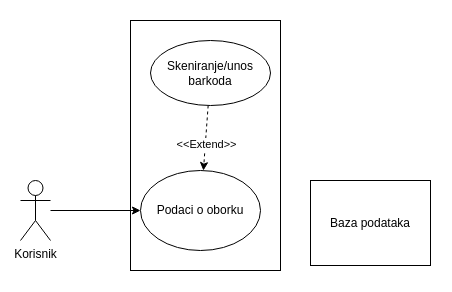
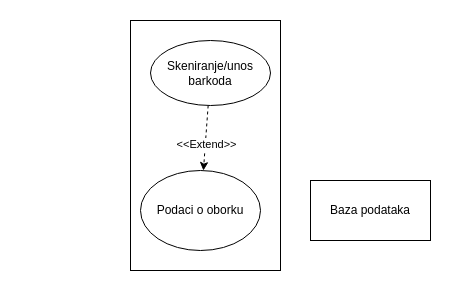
  <mxCell id="0" />
  <mxCell id="1" parent="0" />
  <mxCell id="2" value="" style="rounded=0;whiteSpace=wrap;html=1;" vertex="1" parent="1"><mxGeometry x="130" y="20" width="150" height="250" as="geometry" /></mxCell>
- <mxCell id="3" value="" style="edgeStyle=orthogonalEdgeStyle;rounded=0;orthogonalLoop=1;jettySize=auto;html=1;" edge="1" parent="1" source="4" target="5"><mxGeometry relative="1" as="geometry" /></mxCell>
- <mxCell id="4" value="Korisnik" style="shape=umlActor;verticalLabelPosition=bottom;verticalAlign=top;html=1;outlineConnect=0;" vertex="1" parent="1"><mxGeometry x="20" y="180" width="30" height="60" as="geometry" /></mxCell>
  <mxCell id="5" value="Podaci o oborku" style="ellipse;whiteSpace=wrap;html=1;" vertex="1" parent="1"><mxGeometry x="140" y="170" width="120" height="80" as="geometry" /></mxCell>
- <mxCell id="6" value="Baza podataka" style="rounded=0;whiteSpace=wrap;html=1;" vertex="1" parent="1"><mxGeometry x="310" y="180" width="120" height="85" as="geometry" /></mxCell>
+ <mxCell id="6" value="Baza podataka" style="rounded=0;whiteSpace=wrap;html=1;" vertex="1" parent="1"><mxGeometry x="310" y="180" width="120" height="60" as="geometry" /></mxCell>
  <mxCell id="7" value="" style="rounded=0;orthogonalLoop=1;jettySize=auto;html=1;dashed=1;" edge="1" parent="1" source="9" target="5"><mxGeometry relative="1" as="geometry" /></mxCell>
  <mxCell id="8" value="&amp;lt;&amp;lt;Extend&amp;gt;&amp;gt;" style="edgeLabel;html=1;align=center;verticalAlign=middle;resizable=0;points=[];" vertex="1" connectable="0" parent="7"><mxGeometry x="0.207" y="1" relative="1" as="geometry"><mxPoint as="offset" /></mxGeometry></mxCell>
  <mxCell id="9" value="Skeniranje/unos&lt;div&gt;barkoda&lt;/div&gt;" style="ellipse;whiteSpace=wrap;html=1;" vertex="1" parent="1"><mxGeometry x="150" y="40" width="120" height="65" as="geometry" /></mxCell>
